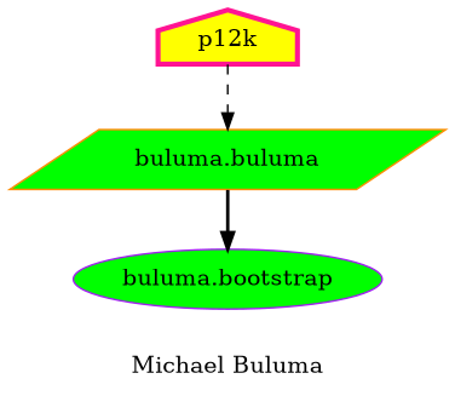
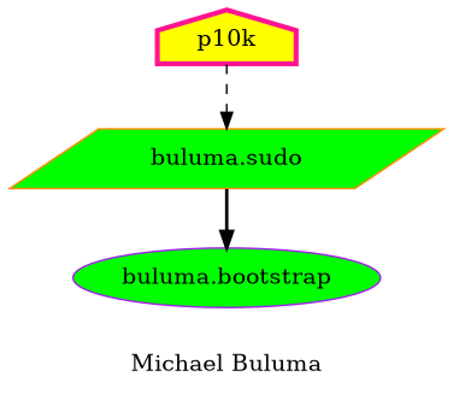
  digraph {
    fontname="DejaVu Serif"
    label="Michael Buluma"
    node [fillcolor=green fontname="DejaVu Serif" style=filled]
    edge [fontname="DejaVu Serif"]
-   p10k [color=deeppink fillcolor=yellow penwidth=3 shape=house label=p12k]
-   "buluma.sudo" [color=darkorange shape=parallelogram label="buluma.buluma"]
+   p10k [color=deeppink fillcolor=yellow penwidth=3 shape=house]
+   "buluma.sudo" [color=darkorange shape=parallelogram]
    "buluma.bootstrap" [color=purple shape=ellipse]
    p10k -> "buluma.sudo" [style=dashed]
    "buluma.sudo" -> "buluma.bootstrap" [style=bold]
  }
